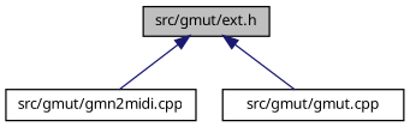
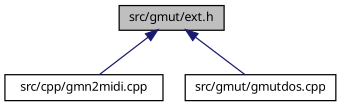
  digraph {
    node [color=black fillcolor=white fontname=Sans fontsize=10 shape=record style=filled]
    edge [color=midnightblue dir=back fontname=Sans fontsize=10 labelfontname=Sans labelfontsize=10 style=solid]
    n1 [fillcolor=grey75 fontcolor=black height=0.2 label="src/gmut/ext.h" width=0.4]
-   n2 [height=0.2 label="src/gmut/gmn2midi.cpp" width=0.4]
-   n3 [height=0.2 label="src/gmut/gmut.cpp" width=0.4]
+   n2 [height=0.2 label="src/cpp/gmn2midi.cpp" width=0.4]
+   n3 [height=0.2 label="src/gmut/gmutdos.cpp" width=0.4]
    n1 -> n2
    n1 -> n3
  }
